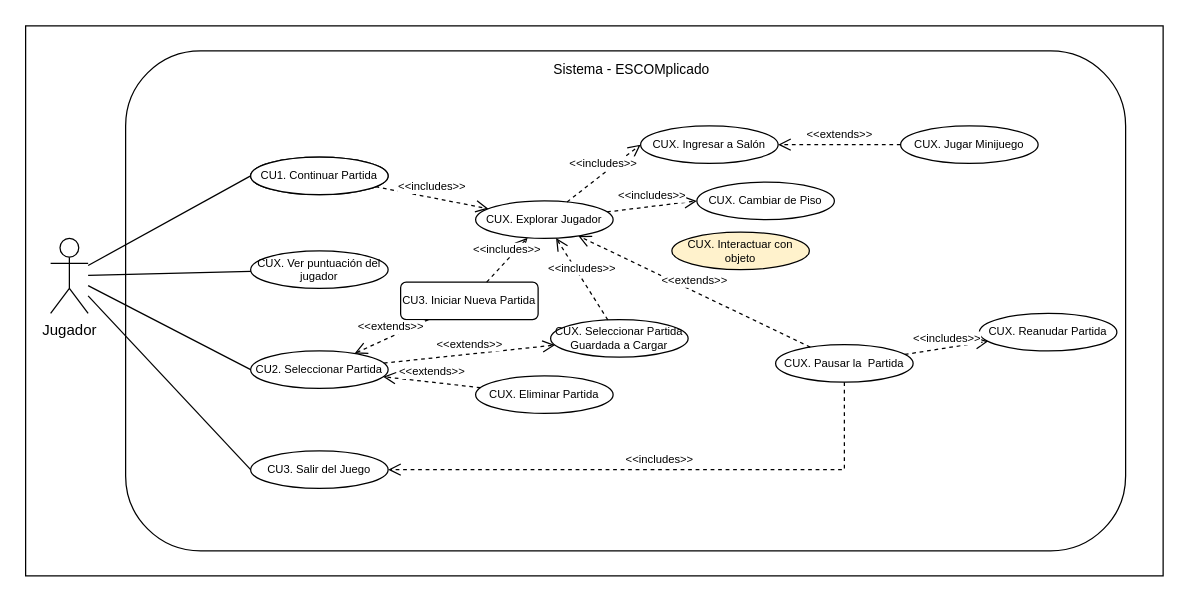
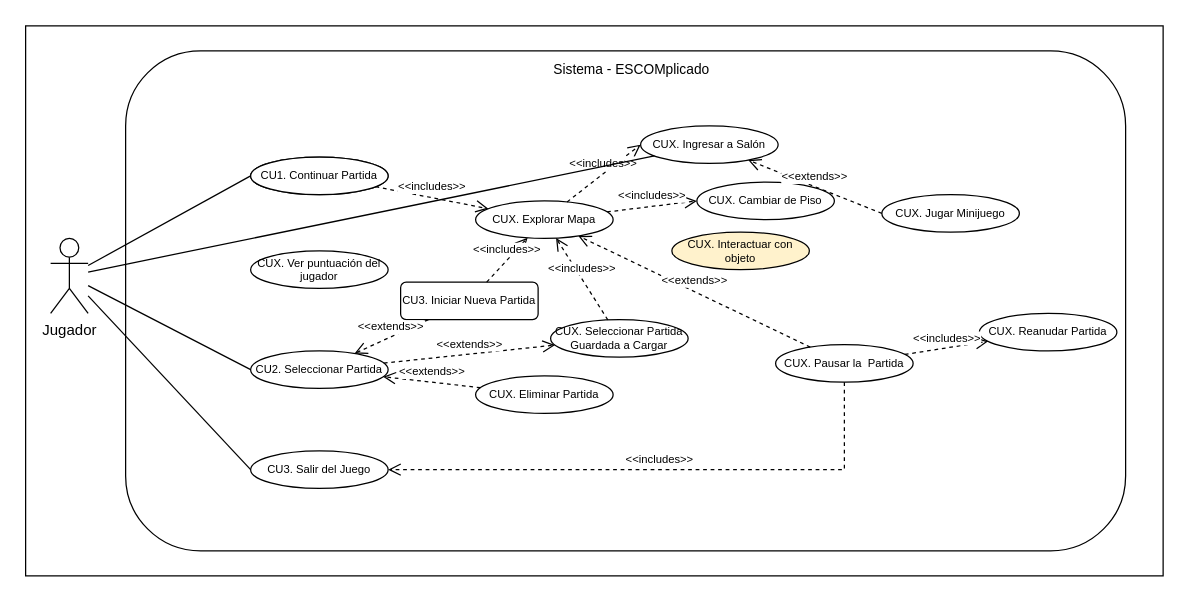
  <mxCell id="0" />
  <mxCell id="1" parent="0" />
  <mxCell id="2" value="" style="rounded=0;whiteSpace=wrap;html=1;fontSize=11;" vertex="1" parent="1"><mxGeometry x="20" y="20" width="910" height="440" as="geometry" /></mxCell>
  <mxCell id="3" value="" style="rounded=1;whiteSpace=wrap;html=1;fontSize=7;" vertex="1" parent="1"><mxGeometry x="100" y="40" width="800" height="400" as="geometry" /></mxCell>
  <mxCell id="4" value="Jugador" style="shape=umlActor;verticalLabelPosition=bottom;verticalAlign=top;html=1;outlineConnect=0;" vertex="1" parent="1"><mxGeometry x="40" y="190" width="30" height="60" as="geometry" /></mxCell>
  <mxCell id="5" value="CU1. Continuar Partida" style="ellipse;whiteSpace=wrap;html=1;fontSize=9;" vertex="1" parent="1"><mxGeometry x="200" y="125" width="110" height="30" as="geometry" /></mxCell>
  <mxCell id="6" value="CU2. Seleccionar Partida" style="ellipse;whiteSpace=wrap;html=1;fontSize=9;" vertex="1" parent="1"><mxGeometry x="200" y="280" width="110" height="30" as="geometry" /></mxCell>
  <mxCell id="7" value="CU3. Iniciar Nueva Partida" style="whiteSpace=wrap;html=1;fontSize=9;rounded=1;" vertex="1" parent="1"><mxGeometry x="320" y="225" width="110" height="30" as="geometry" /></mxCell>
  <mxCell id="8" value="CU3. Salir del Juego" style="ellipse;whiteSpace=wrap;html=1;fontSize=9;" vertex="1" parent="1"><mxGeometry x="200" y="360" width="110" height="30" as="geometry" /></mxCell>
- <mxCell id="9" value="CUX. Jugar Minijuego" style="ellipse;whiteSpace=wrap;html=1;fontSize=9;" vertex="1" parent="1"><mxGeometry x="720" y="100" width="110" height="30" as="geometry" /></mxCell>
+ <mxCell id="9" value="CUX. Jugar Minijuego" style="ellipse;whiteSpace=wrap;html=1;fontSize=9;" vertex="1" parent="1"><mxGeometry x="705" y="155" width="110" height="30" as="geometry" /></mxCell>
  <mxCell id="10" value="CUX. Ingresar a Salón" style="ellipse;whiteSpace=wrap;html=1;fontSize=9;" vertex="1" parent="1"><mxGeometry x="512" y="100" width="110" height="30" as="geometry" /></mxCell>
  <mxCell id="11" value="CUX. Seleccionar Partida Guardada a Cargar" style="ellipse;whiteSpace=wrap;html=1;fontSize=9;" vertex="1" parent="1"><mxGeometry x="440" y="255" width="110" height="30" as="geometry" /></mxCell>
  <mxCell id="12" value="CUX. Eliminar Partida" style="ellipse;whiteSpace=wrap;html=1;fontSize=9;" vertex="1" parent="1"><mxGeometry x="380" y="300" width="110" height="30" as="geometry" /></mxCell>
  <mxCell id="13" value="CUX. Cambiar de Piso" style="ellipse;whiteSpace=wrap;html=1;fontSize=9;" vertex="1" parent="1"><mxGeometry x="557" y="145" width="110" height="30" as="geometry" /></mxCell>
  <mxCell id="14" value="CUX. Pausar la&amp;nbsp; Partida" style="ellipse;whiteSpace=wrap;html=1;fontSize=9;" vertex="1" parent="1"><mxGeometry x="620" y="275" width="110" height="30" as="geometry" /></mxCell>
  <mxCell id="15" value="CUX. Reanudar Partida" style="ellipse;whiteSpace=wrap;html=1;fontSize=9;" vertex="1" parent="1"><mxGeometry x="783" y="250" width="110" height="30" as="geometry" /></mxCell>
  <mxCell id="16" value="&amp;lt;&amp;lt;includes&amp;gt;&amp;gt;" style="html=1;verticalAlign=bottom;endArrow=open;dashed=1;endSize=8;rounded=0;fontSize=9;entryX=0;entryY=0.5;entryDx=0;entryDy=0;" edge="1" parent="1" source="20" target="13"><mxGeometry relative="1" as="geometry"><mxPoint x="380" y="110" as="sourcePoint" /><mxPoint x="460" y="100" as="targetPoint" /></mxGeometry></mxCell>
  <mxCell id="17" value="" style="endArrow=none;html=1;rounded=0;fontSize=7;entryX=0;entryY=0.5;entryDx=0;entryDy=0;" edge="1" parent="1" source="4" target="5"><mxGeometry width="50" height="50" relative="1" as="geometry"><mxPoint x="130" y="230" as="sourcePoint" /><mxPoint x="210" y="210" as="targetPoint" /></mxGeometry></mxCell>
  <mxCell id="18" value="" style="endArrow=none;html=1;rounded=0;fontSize=7;entryX=0;entryY=0.5;entryDx=0;entryDy=0;" edge="1" parent="1" source="4" target="6"><mxGeometry width="50" height="50" relative="1" as="geometry"><mxPoint x="80" y="228.292" as="sourcePoint" /><mxPoint x="234.179" y="210.735" as="targetPoint" /></mxGeometry></mxCell>
  <mxCell id="19" value="" style="endArrow=none;html=1;rounded=0;fontSize=7;entryX=0;entryY=0.5;entryDx=0;entryDy=0;" edge="1" parent="1" source="4" target="8"><mxGeometry width="50" height="50" relative="1" as="geometry"><mxPoint x="80" y="235.12" as="sourcePoint" /><mxPoint x="250.497" y="293.319" as="targetPoint" /></mxGeometry></mxCell>
- <mxCell id="20" value="CUX. Explorar Jugador" style="ellipse;whiteSpace=wrap;html=1;fontSize=9;" vertex="1" parent="1"><mxGeometry x="380" y="160" width="110" height="30" as="geometry" /></mxCell>
+ <mxCell id="20" value="CUX. Explorar Mapa" style="ellipse;whiteSpace=wrap;html=1;fontSize=9;" vertex="1" parent="1"><mxGeometry x="380" y="160" width="110" height="30" as="geometry" /></mxCell>
  <mxCell id="21" value="&amp;lt;&amp;lt;includes&amp;gt;&amp;gt;" style="html=1;verticalAlign=bottom;endArrow=open;dashed=1;endSize=8;rounded=0;fontSize=9;" edge="1" parent="1" source="5" target="20"><mxGeometry relative="1" as="geometry"><mxPoint x="300" y="150" as="sourcePoint" /><mxPoint x="270" y="110" as="targetPoint" /></mxGeometry></mxCell>
  <mxCell id="22" value="&amp;lt;&amp;lt;includes&amp;gt;&amp;gt;" style="html=1;verticalAlign=bottom;endArrow=open;dashed=1;endSize=8;rounded=0;fontSize=9;" edge="1" parent="1" source="7" target="20"><mxGeometry relative="1" as="geometry"><mxPoint x="332.953" y="162.346" as="sourcePoint" /><mxPoint x="397.165" y="172.597" as="targetPoint" /></mxGeometry></mxCell>
  <mxCell id="23" value="&amp;lt;&amp;lt;extends&amp;gt;&amp;gt;" style="html=1;verticalAlign=bottom;endArrow=open;dashed=1;endSize=8;rounded=0;fontSize=9;" edge="1" parent="1" source="6" target="11"><mxGeometry relative="1" as="geometry"><mxPoint x="300" y="245" as="sourcePoint" /><mxPoint x="380" y="235" as="targetPoint" /></mxGeometry></mxCell>
  <mxCell id="24" value="&amp;lt;&amp;lt;extends&amp;gt;&amp;gt;" style="html=1;verticalAlign=bottom;endArrow=open;dashed=1;endSize=8;rounded=0;fontSize=9;" edge="1" parent="1" source="12" target="6"><mxGeometry relative="1" as="geometry"><mxPoint x="335.515" y="299.067" as="sourcePoint" /><mxPoint x="340" y="340" as="targetPoint" /></mxGeometry></mxCell>
  <mxCell id="25" value="&amp;lt;&amp;lt;extends&amp;gt;&amp;gt;" style="html=1;verticalAlign=bottom;endArrow=open;dashed=1;endSize=8;rounded=0;fontSize=9;exitX=0;exitY=0.5;exitDx=0;exitDy=0;" edge="1" parent="1" source="9" target="10"><mxGeometry relative="1" as="geometry"><mxPoint x="390" y="120" as="sourcePoint" /><mxPoint x="460" y="140" as="targetPoint" /></mxGeometry></mxCell>
  <mxCell id="26" value="&amp;lt;&amp;lt;includes&amp;gt;&amp;gt;" style="html=1;verticalAlign=bottom;endArrow=open;dashed=1;endSize=8;rounded=0;fontSize=9;entryX=0;entryY=0.5;entryDx=0;entryDy=0;" edge="1" parent="1" source="20" target="10"><mxGeometry relative="1" as="geometry"><mxPoint x="500" y="180" as="sourcePoint" /><mxPoint x="547" y="95" as="targetPoint" /></mxGeometry></mxCell>
  <mxCell id="27" value="&amp;lt;&amp;lt;extends&amp;gt;&amp;gt;" style="html=1;verticalAlign=bottom;endArrow=open;dashed=1;endSize=8;rounded=0;fontSize=9;" edge="1" parent="1" source="14" target="20"><mxGeometry relative="1" as="geometry"><mxPoint x="500" y="180" as="sourcePoint" /><mxPoint x="490" y="230" as="targetPoint" /></mxGeometry></mxCell>
  <mxCell id="28" value="&amp;lt;&amp;lt;includes&amp;gt;&amp;gt;" style="html=1;verticalAlign=bottom;endArrow=open;dashed=1;endSize=8;rounded=0;fontSize=9;" edge="1" parent="1" source="14" target="15"><mxGeometry relative="1" as="geometry"><mxPoint x="576.484" y="242.082" as="sourcePoint" /><mxPoint x="630" y="250" as="targetPoint" /></mxGeometry></mxCell>
  <mxCell id="29" value="&amp;lt;&amp;lt;includes&amp;gt;&amp;gt;" style="html=1;verticalAlign=bottom;endArrow=open;dashed=1;endSize=8;rounded=0;fontSize=9;" edge="1" parent="1" source="14" target="8"><mxGeometry relative="1" as="geometry"><mxPoint x="599.999" y="310.001" as="sourcePoint" /><mxPoint x="667.066" y="299.68" as="targetPoint" /><Array as="points"><mxPoint x="675" y="375" /></Array></mxGeometry></mxCell>
  <mxCell id="30" value="&amp;lt;&amp;lt;includes&amp;gt;&amp;gt;" style="html=1;verticalAlign=bottom;endArrow=open;dashed=1;endSize=8;rounded=0;fontSize=9;" edge="1" parent="1" source="11" target="20"><mxGeometry relative="1" as="geometry"><mxPoint x="335.69" y="299.179" as="sourcePoint" /><mxPoint x="404.512" y="290.95" as="targetPoint" /></mxGeometry></mxCell>
  <mxCell id="31" value="Sistema - ESCOMplicado" style="text;html=1;strokeColor=none;fillColor=none;align=center;verticalAlign=middle;whiteSpace=wrap;rounded=0;fontSize=11;" vertex="1" parent="1"><mxGeometry x="430" y="40" width="150" height="30" as="geometry" /></mxCell>
  <mxCell id="32" value="CU1. Continuar Partida" style="ellipse;whiteSpace=wrap;html=1;fontSize=9;" vertex="1" parent="1"><mxGeometry x="200" y="125" width="110" height="30" as="geometry" /></mxCell>
  <mxCell id="33" value="&amp;lt;&amp;lt;extends&amp;gt;&amp;gt;" style="html=1;verticalAlign=bottom;endArrow=open;dashed=1;endSize=8;rounded=0;fontSize=9;" edge="1" parent="1" source="7" target="6"><mxGeometry relative="1" as="geometry"><mxPoint x="316.204" y="299.524" as="sourcePoint" /><mxPoint x="280" y="665.399" as="targetPoint" /></mxGeometry></mxCell>
  <mxCell id="34" value="CUX. Ver puntuación del jugador" style="ellipse;whiteSpace=wrap;html=1;fontSize=9;" vertex="1" parent="1"><mxGeometry x="200" y="200" width="110" height="30" as="geometry" /></mxCell>
  <mxCell id="35" value="CUX. Interactuar con objeto" style="ellipse;whiteSpace=wrap;html=1;fontSize=9;fillColor=#fff2cc;" vertex="1" parent="1"><mxGeometry x="537" y="185" width="110" height="30" as="geometry" /></mxCell>
- <mxCell id="36" value="" style="endArrow=none;html=1;rounded=0;fontSize=7;" edge="1" parent="1" source="4" target="34"><mxGeometry width="50" height="50" relative="1" as="geometry"><mxPoint x="80" y="221.724" as="sourcePoint" /><mxPoint x="210" y="150" as="targetPoint" /></mxGeometry></mxCell>
+ <mxCell id="36" value="" style="endArrow=none;html=1;rounded=0;fontSize=7;" edge="1" parent="1" source="4" target="10"><mxGeometry width="50" height="50" relative="1" as="geometry"><mxPoint x="80" y="221.724" as="sourcePoint" /><mxPoint x="210" y="150" as="targetPoint" /></mxGeometry></mxCell>
